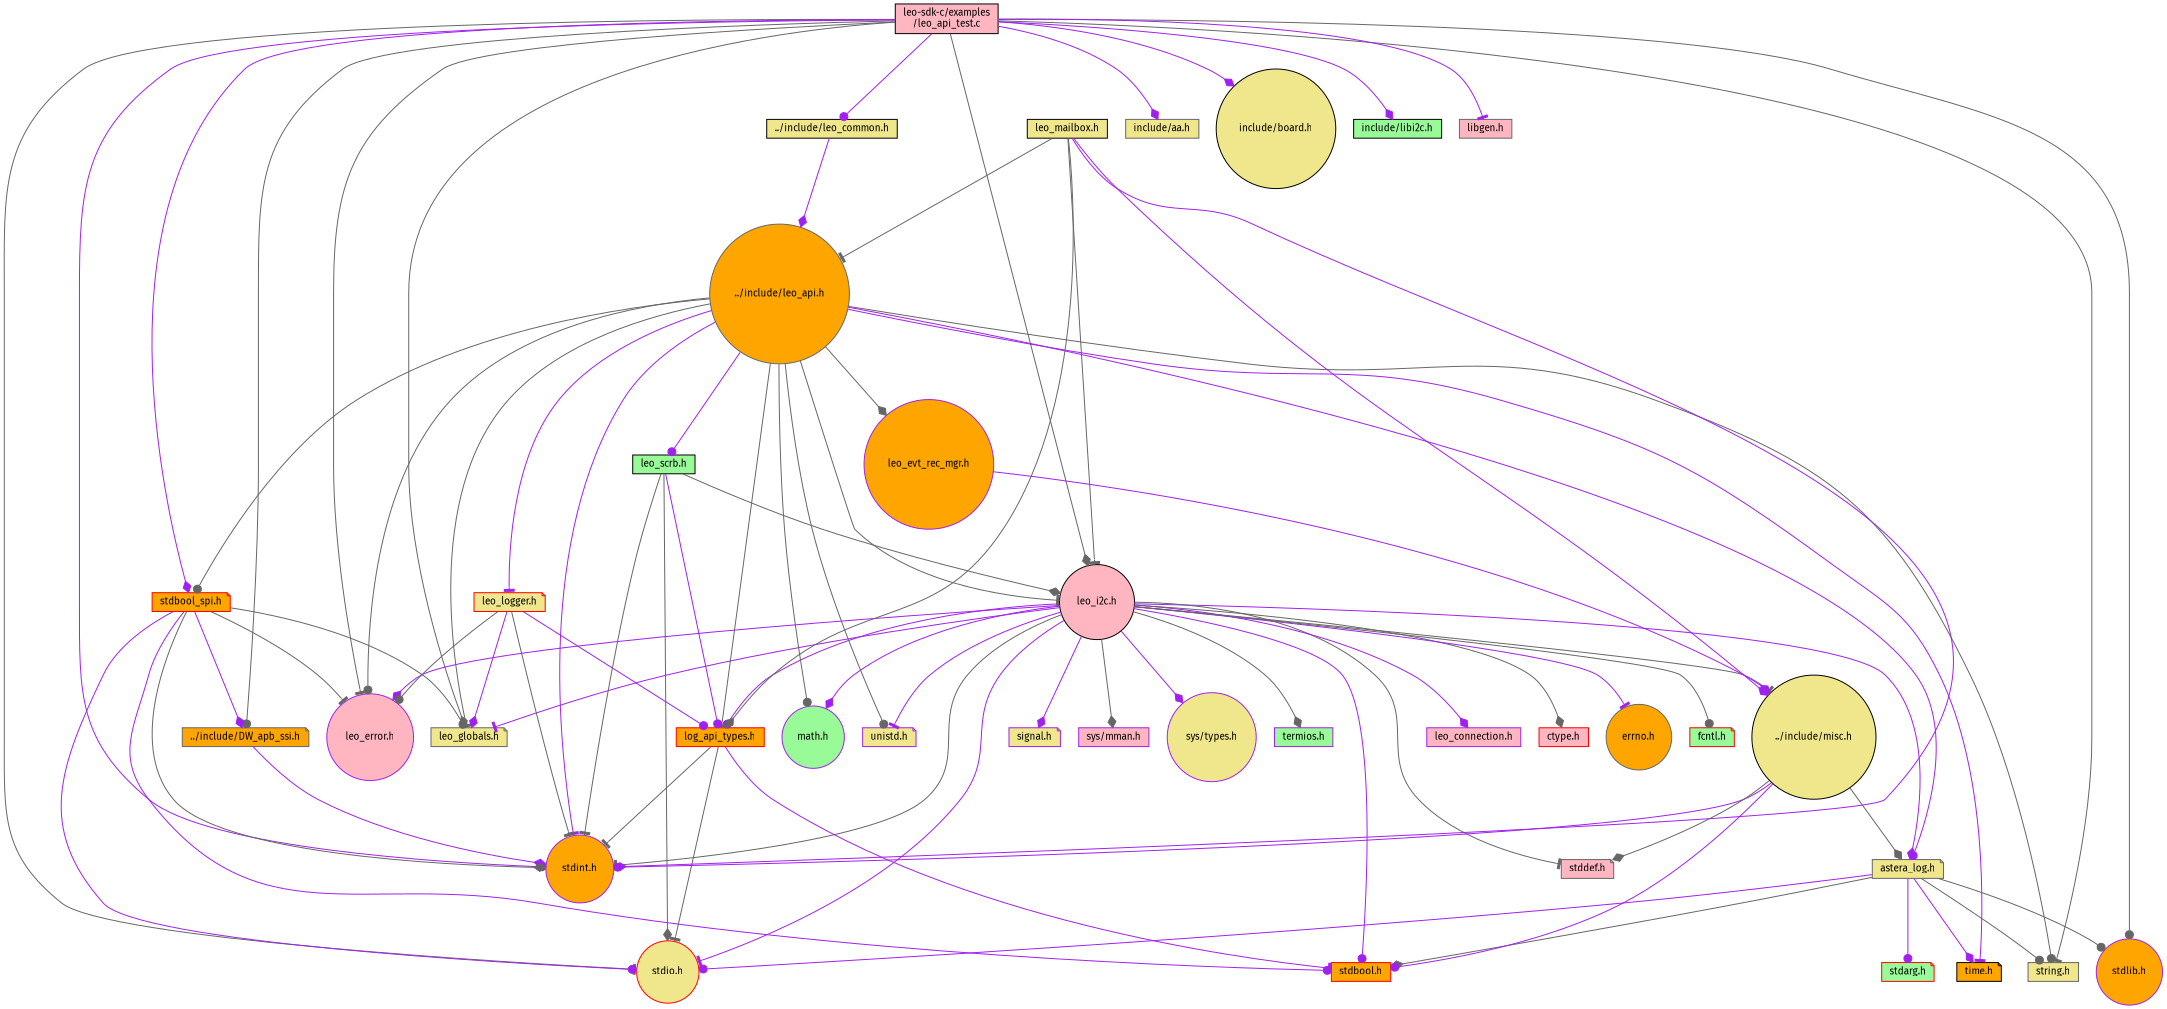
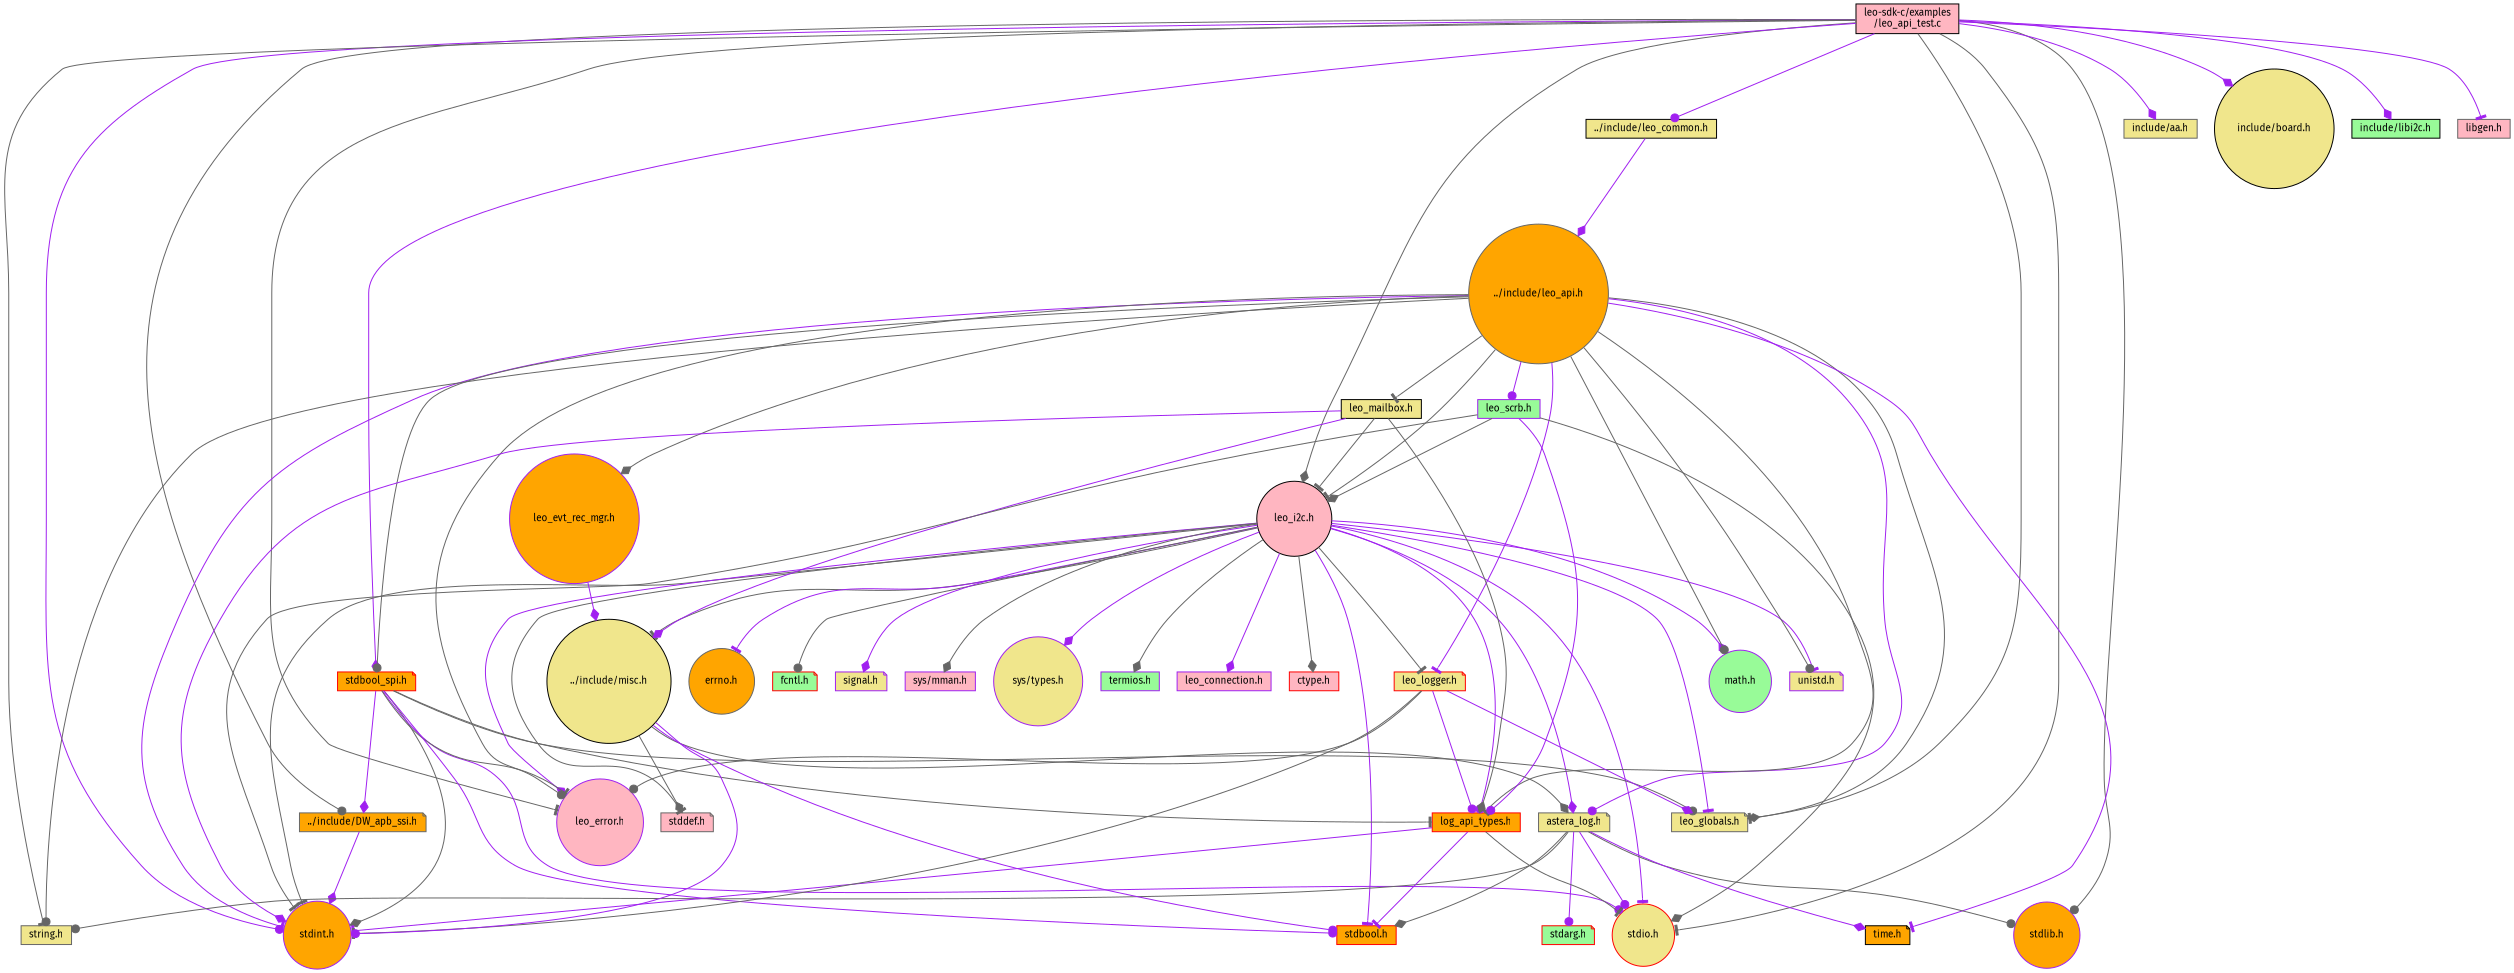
  digraph {
    fontname="Fira Sans"
    node [color=purple fillcolor=khaki fontname="Fira Sans" fontsize=10 shape=box style=filled]
    edge [arrowhead=diamond color=gray40 fontname="Fira Sans" fontsize=10 labelfontname=Helvetica labelfontsize=10 style=solid]
    n1 [color=black fillcolor=lightpink fontcolor=black height=0.2 label="leo-sdk-c/examples\l/leo_api_test.c" width=0.4]
    n2 [color=gray40 fillcolor=orange height=0.2 label="../include/DW_apb_ssi.h" shape=note width=0.4]
    n3 [fillcolor=orange height=0.2 label="stdint.h" shape=circle width=0.4]
    n4 [color=red height=0.2 label="stdio.h" shape=circle width=0.4]
    n5 [fillcolor=orange height=0.2 label="stdlib.h" shape=circle width=0.4]
    n6 [color=gray40 height=0.2 label="string.h" width=0.4]
    n7 [fillcolor=lightpink height=0.2 label="leo_error.h" shape=circle width=0.4]
    n8 [color=gray40 height=0.2 label="leo_globals.h" shape=note width=0.4]
    n9 [color=black fillcolor=lightpink height=0.2 label="leo_i2c.h" shape=circle width=0.4]
    n10 [color=red fillcolor=orange height=0.2 label="stdbool_spi.h" shape=note width=0.4]
    n11 [color=black height=0.2 label="../include/leo_common.h" width=0.4]
    n12 [color=gray40 height=0.2 label="include/aa.h" width=0.4]
    n13 [color=black height=0.2 label="include/board.h" shape=circle width=0.4]
    n14 [color=black fillcolor=palegreen height=0.2 label="include/libi2c.h" width=0.4]
    n15 [color=gray40 fillcolor=lightpink height=0.2 label="libgen.h" width=0.4]
    n16 [color=gray40 fillcolor=orange height=0.2 label="../include/leo_api.h" shape=circle width=0.4]
    n17 [color=gray40 height=0.2 label="astera_log.h" shape=note width=0.4]
    n18 [color=black fillcolor=orange height=0.2 label="time.h" shape=note width=0.4]
    n19 [color=red fillcolor=orange height=0.2 label="log_api_types.h" width=0.4]
    n20 [color=red height=0.2 label="leo_logger.h" shape=note width=0.4]
    n21 [fillcolor=palegreen height=0.2 label="math.h" shape=circle width=0.4]
    n22 [height=0.2 label="unistd.h" shape=note width=0.4]
    n23 [color=black height=0.2 label="leo_mailbox.h" width=0.4]
-   n24 [color=black fillcolor=palegreen height=0.2 label="leo_scrb.h" width=0.4]
+   n24 [fillcolor=palegreen height=0.2 label="leo_scrb.h" width=0.4]
    n25 [fillcolor=orange height=0.2 label="leo_evt_rec_mgr.h" shape=circle width=0.4]
    n26 [color=red fillcolor=orange height=0.2 label="stdbool.h" width=0.4]
    n27 [color=black height=0.2 label="../include/misc.h" shape=circle width=0.4]
    n28 [color=gray40 fillcolor=lightpink height=0.2 label="stddef.h" shape=note width=0.4]
    n29 [fillcolor=lightpink height=0.2 label="leo_connection.h" width=0.4]
    n30 [color=red fillcolor=lightpink height=0.2 label="ctype.h" width=0.4]
    n31 [color=gray40 fillcolor=orange height=0.2 label="errno.h" shape=circle width=0.4]
    n32 [color=red fillcolor=palegreen height=0.2 label="fcntl.h" shape=note width=0.4]
    n33 [height=0.2 label="signal.h" shape=note width=0.4]
    n34 [fillcolor=lightpink height=0.2 label="sys/mman.h" width=0.4]
    n35 [height=0.2 label="sys/types.h" shape=circle width=0.4]
    n36 [fillcolor=palegreen height=0.2 label="termios.h" width=0.4]
    n37 [color=red fillcolor=palegreen height=0.2 label="stdarg.h" shape=note width=0.4]
    n1 -> n2 [arrowhead=dot]
    n1 -> n3 [arrowhead=dot color=purple]
    n1 -> n4 [arrowhead=tee]
    n1 -> n5 [arrowhead=dot]
    n1 -> n6 [arrowhead=tee]
    n1 -> n7 [arrowhead=tee]
    n1 -> n8
    n1 -> n9
    n1 -> n10 [color=purple]
    n1 -> n11 [arrowhead=dot color=purple]
    n1 -> n12 [color=purple]
    n1 -> n13 [color=purple]
    n1 -> n14 [color=purple]
    n1 -> n15 [arrowhead=tee color=purple]
    n2 -> n3 [color=purple]
    n9 -> n3 [arrowhead=tee]
    n9 -> n4 [arrowhead=tee color=purple]
    n9 -> n7 [color=purple]
    n9 -> n8 [arrowhead=tee color=purple]
    n9 -> n17 [color=purple]
    n9 -> n19 [arrowhead=dot color=purple]
+   n9 -> n20 [arrowhead=tee]
    n9 -> n21 [color=purple]
    n9 -> n22 [arrowhead=tee color=purple]
-   n9 -> n26 [arrowhead=dot color=purple]
+   n9 -> n26 [arrowhead=tee color=purple]
    n9 -> n27 [arrowhead=tee]
    n9 -> n28 [arrowhead=tee]
    n9 -> n29 [color=purple]
    n9 -> n30
    n9 -> n31 [arrowhead=tee color=purple]
    n9 -> n32 [arrowhead=dot]
    n9 -> n33 [color=purple]
    n9 -> n34
    n9 -> n35 [color=purple]
    n9 -> n36
    n10 -> n2 [color=purple]
    n10 -> n3
    n10 -> n4 [arrowhead=dot color=purple]
    n10 -> n7 [arrowhead=tee]
    n10 -> n8 [arrowhead=dot]
+   n10 -> n19 [arrowhead=tee]
    n10 -> n26 [arrowhead=dot color=purple]
    n11 -> n16 [color=purple]
    n16 -> n3 [arrowhead=tee color=purple]
    n16 -> n6 [arrowhead=dot]
    n16 -> n7 [arrowhead=dot]
    n16 -> n8 [arrowhead=tee]
    n16 -> n9 [arrowhead=tee]
    n16 -> n10 [arrowhead=dot]
    n16 -> n17 [arrowhead=dot color=purple]
    n16 -> n18 [arrowhead=tee color=purple]
    n16 -> n19 [arrowhead=tee]
    n16 -> n20 [arrowhead=tee color=purple]
    n16 -> n21 [arrowhead=dot]
    n16 -> n22 [arrowhead=dot]
-   n23 -> n16 [arrowhead=tee]
+   n16 -> n23 [arrowhead=tee]
    n16 -> n24 [arrowhead=dot color=purple]
    n16 -> n25
    n17 -> n4 [arrowhead=dot color=purple]
    n17 -> n5 [arrowhead=dot]
    n17 -> n6 [arrowhead=dot]
    n17 -> n18 [color=purple]
    n17 -> n26
    n17 -> n37 [arrowhead=dot color=purple]
-   n19 -> n3 [arrowhead=tee]
+   n19 -> n3 [arrowhead=tee color=purple]
    n19 -> n4 [arrowhead=tee]
    n19 -> n26 [arrowhead=tee color=purple]
    n20 -> n3 [arrowhead=tee]
    n20 -> n7 [arrowhead=dot]
    n20 -> n8 [color=purple]
    n20 -> n19 [arrowhead=dot color=purple]
    n23 -> n3 [color=purple]
    n23 -> n9 [arrowhead=tee]
    n23 -> n19
    n23 -> n27 [color=purple]
    n24 -> n3 [arrowhead=tee]
    n24 -> n4
    n24 -> n9
    n24 -> n19 [arrowhead=dot color=purple]
    n25 -> n27 [color=purple]
    n27 -> n3 [arrowhead=dot color=purple]
    n27 -> n17
    n27 -> n26 [arrowhead=dot color=purple]
    n27 -> n28
  }
